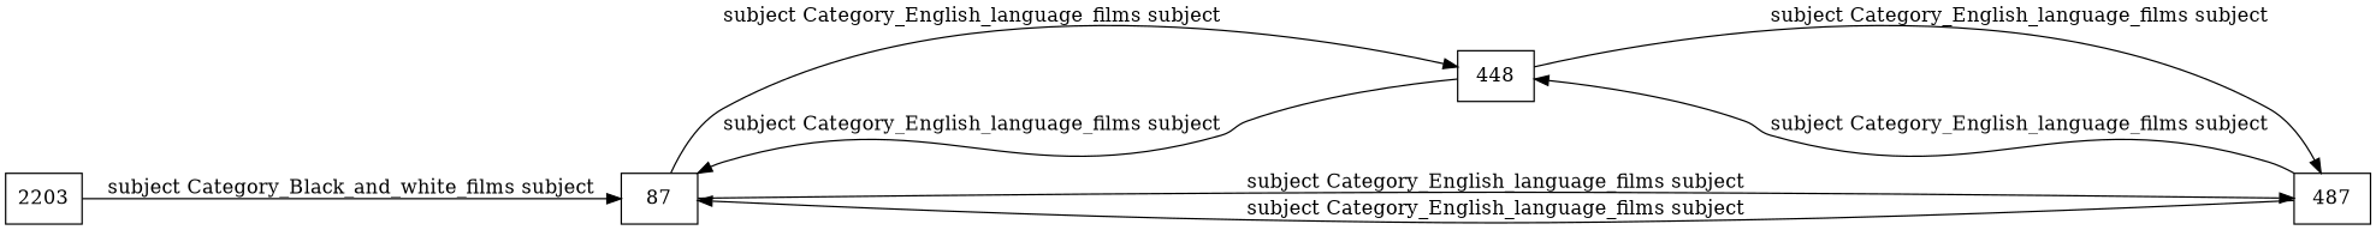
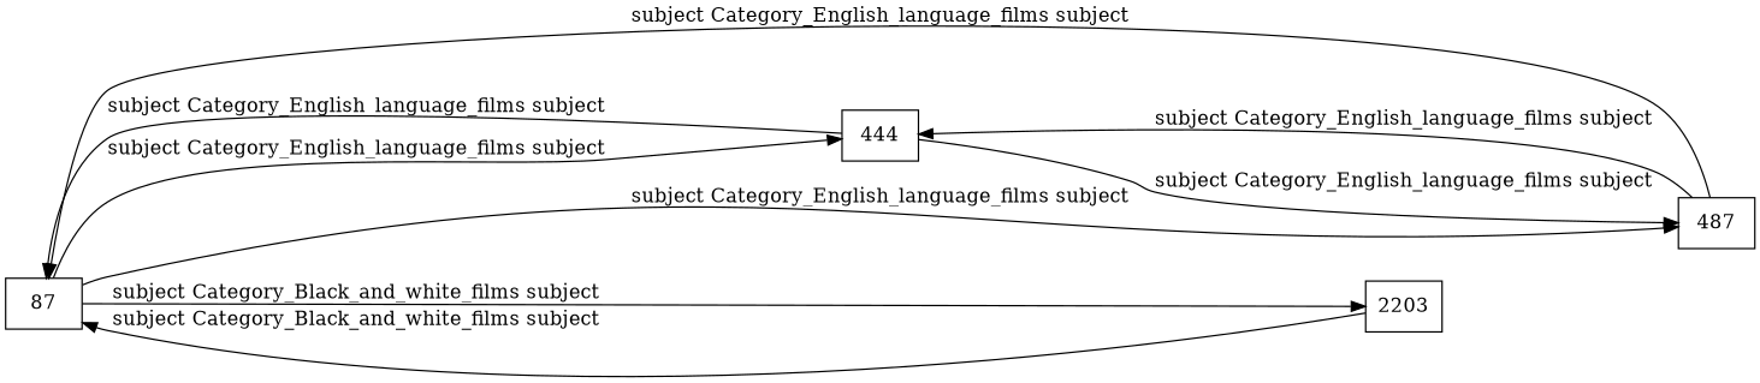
  digraph {
    rankdir=LR
    node [shape=box]
    edge [weight=0.5625]
    n1 [label=87]
-   444 [label=448]
+   444
    n3 [label=487]
    n4 [label=2203]
    n1 -> 444 [label="subject Category_English_language_films subject"]
    n1 -> n3 [label="subject Category_English_language_films subject"]
+   n1 -> n4 [label="subject Category_Black_and_white_films subject"]
    444 -> n1 [label="subject Category_English_language_films subject"]
    444 -> n3 [label="subject Category_English_language_films subject"]
    n3 -> n1 [label="subject Category_English_language_films subject"]
    n3 -> 444 [label="subject Category_English_language_films subject"]
    n4 -> n1 [label="subject Category_Black_and_white_films subject"]
  }
